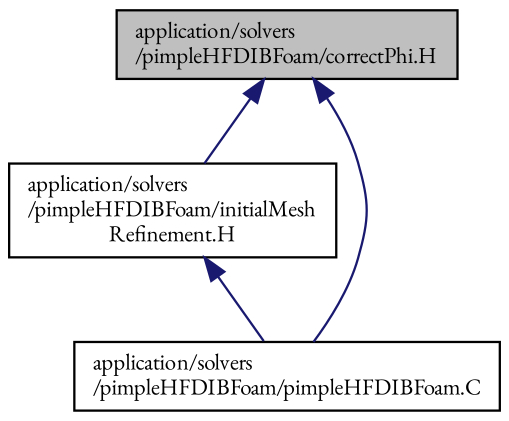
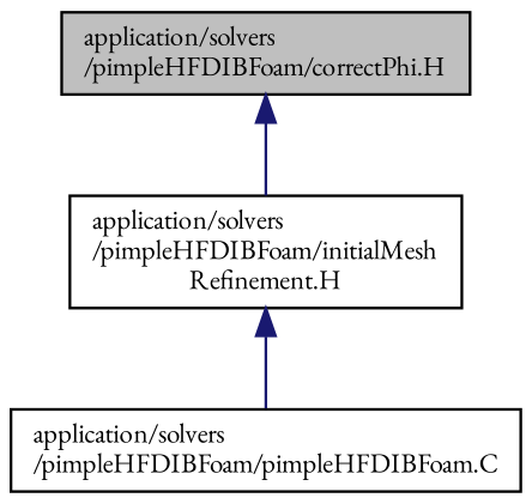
  digraph {
    fontname="EB Garamond"
    node [color=black fillcolor=white fontname="EB Garamond" fontsize=10 shape=record style=filled]
    edge [color=midnightblue dir=back fontname="EB Garamond" fontsize=10 labelfontname=Helvetica labelfontsize=10 style=solid]
    n1 [fillcolor=grey75 fontcolor=black height=0.2 label="application/solvers\l/pimpleHFDIBFoam/correctPhi.H" width=0.4]
    n2 [height=0.2 label="application/solvers\l/pimpleHFDIBFoam/initialMesh\lRefinement.H" width=0.4]
    n3 [height=0.2 label="application/solvers\l/pimpleHFDIBFoam/pimpleHFDIBFoam.C" width=0.4]
    n1 -> n2
-   n1 -> n3
    n2 -> n3
  }
